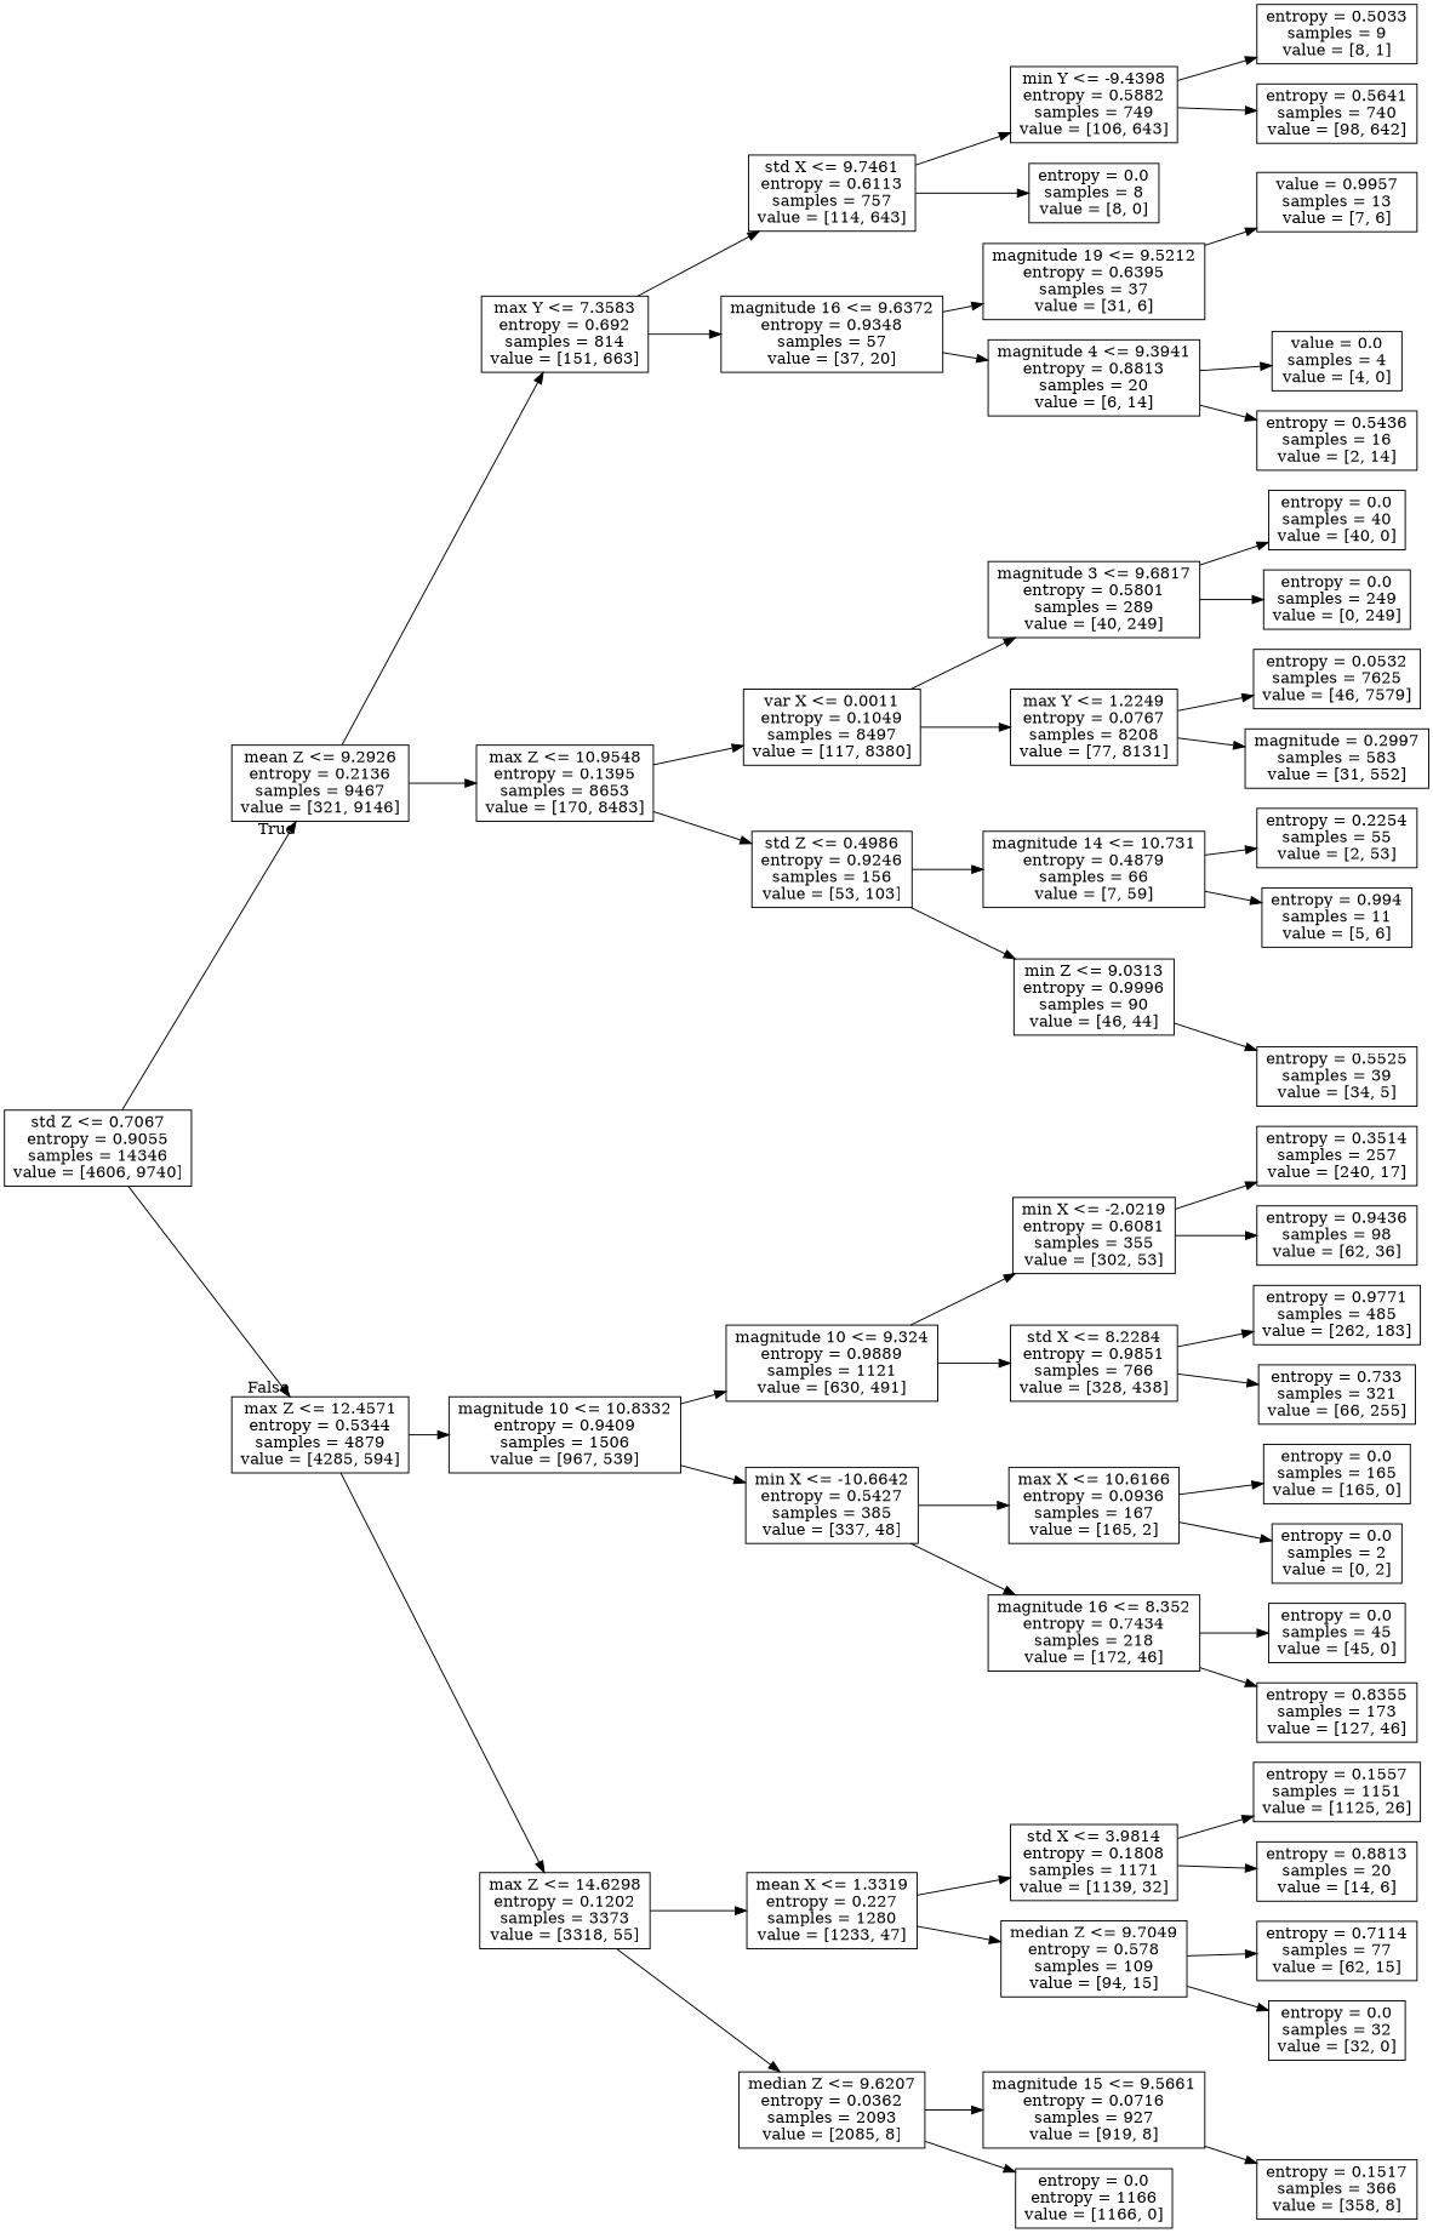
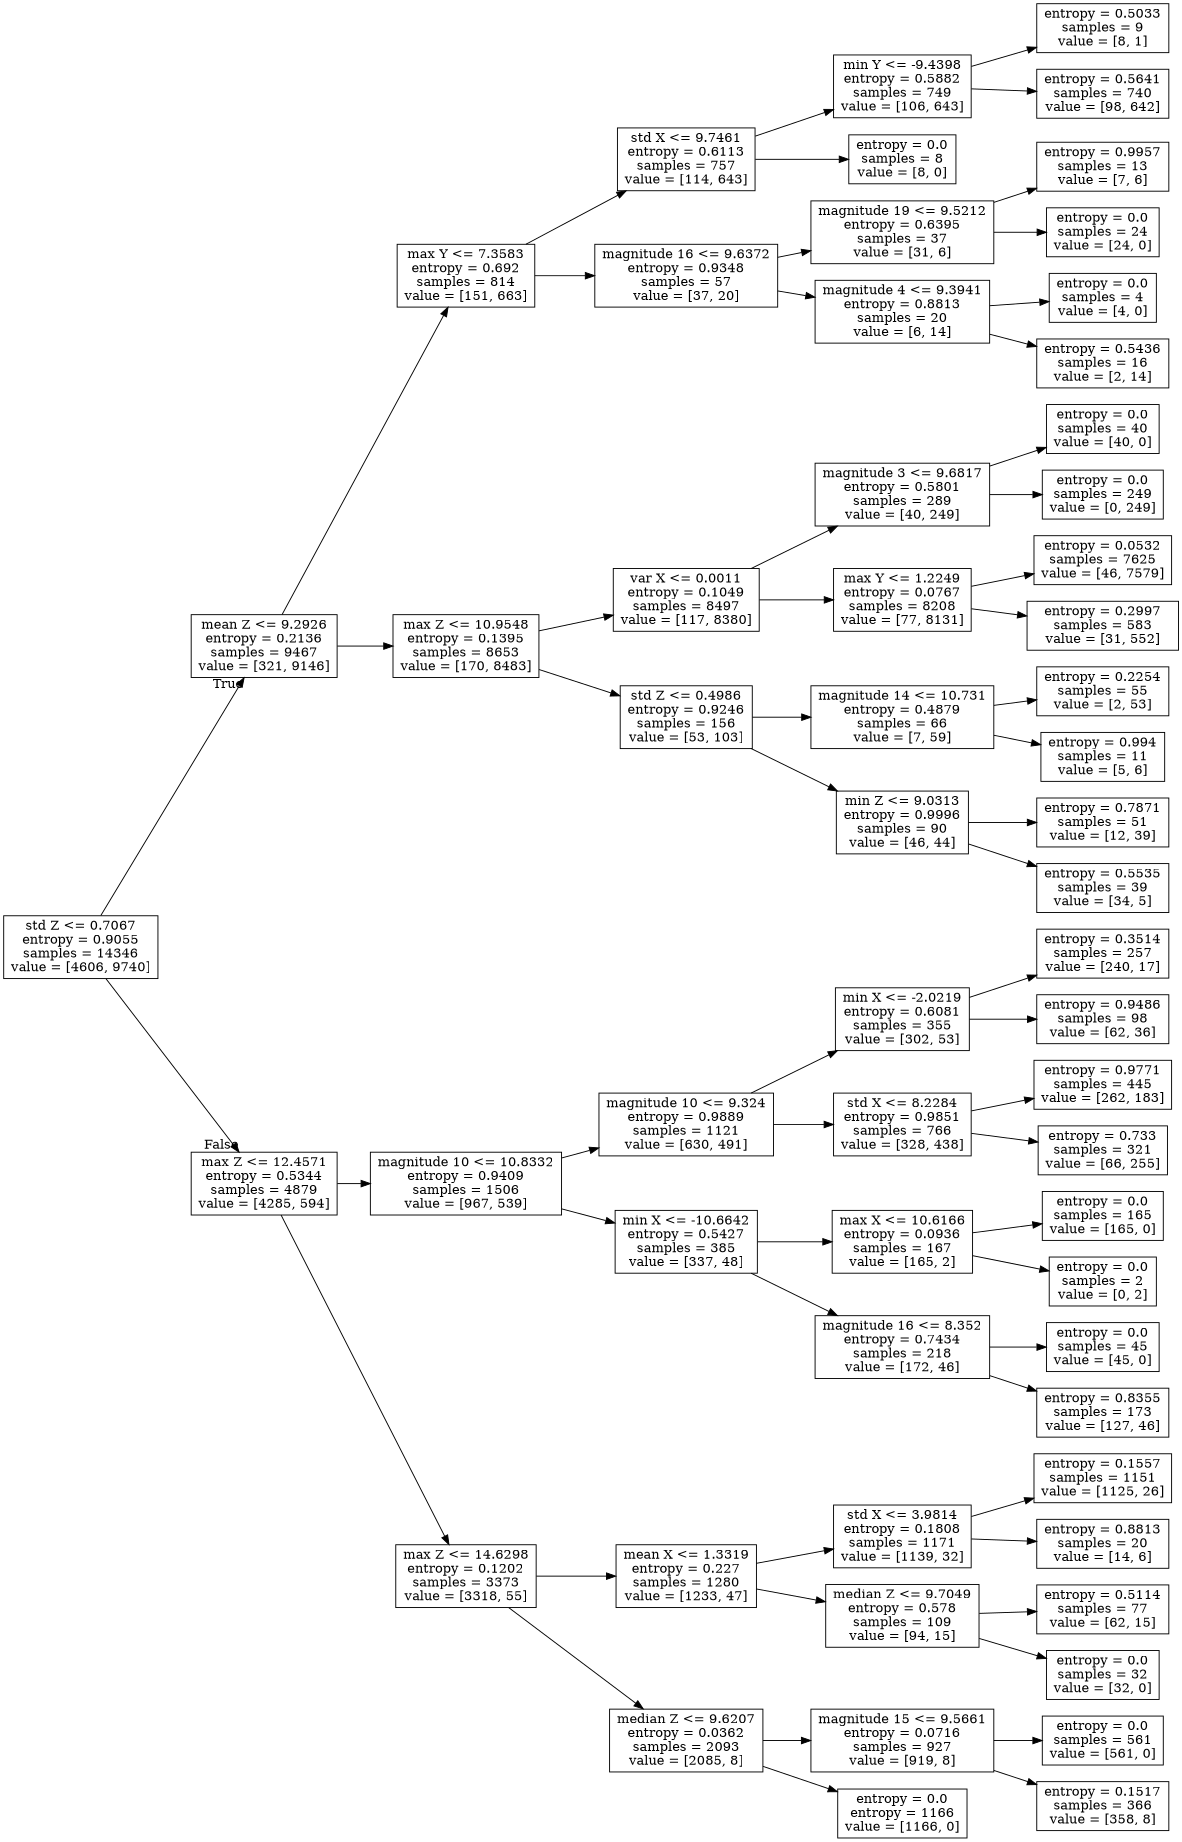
  digraph {
    rankdir=LR
    node [shape=box]
    n1 [label="std Z <= 0.7067\nentropy = 0.9055\nsamples = 14346\nvalue = [4606, 9740]"]
    n2 [label="mean Z <= 9.2926\nentropy = 0.2136\nsamples = 9467\nvalue = [321, 9146]"]
    n3 [label="max Z <= 12.4571\nentropy = 0.5344\nsamples = 4879\nvalue = [4285, 594]"]
    n4 [label="max Y <= 7.3583\nentropy = 0.692\nsamples = 814\nvalue = [151, 663]"]
    n5 [label="max Z <= 10.9548\nentropy = 0.1395\nsamples = 8653\nvalue = [170, 8483]"]
    n6 [label="magnitude 10 <= 10.8332\nentropy = 0.9409\nsamples = 1506\nvalue = [967, 539]"]
    n7 [label="max Z <= 14.6298\nentropy = 0.1202\nsamples = 3373\nvalue = [3318, 55]"]
    n8 [label="std X <= 9.7461\nentropy = 0.6113\nsamples = 757\nvalue = [114, 643]"]
    n9 [label="magnitude 16 <= 9.6372\nentropy = 0.9348\nsamples = 57\nvalue = [37, 20]"]
    n10 [label="var X <= 0.0011\nentropy = 0.1049\nsamples = 8497\nvalue = [117, 8380]"]
    n11 [label="std Z <= 0.4986\nentropy = 0.9246\nsamples = 156\nvalue = [53, 103]"]
    n12 [label="min Y <= -9.4398\nentropy = 0.5882\nsamples = 749\nvalue = [106, 643]"]
    n13 [label="entropy = 0.0\nsamples = 8\nvalue = [8, 0]"]
    n14 [label="magnitude 19 <= 9.5212\nentropy = 0.6395\nsamples = 37\nvalue = [31, 6]"]
    n15 [label="magnitude 4 <= 9.3941\nentropy = 0.8813\nsamples = 20\nvalue = [6, 14]"]
    n16 [label="entropy = 0.5033\nsamples = 9\nvalue = [8, 1]"]
    n17 [label="entropy = 0.5641\nsamples = 740\nvalue = [98, 642]"]
-   n18 [label="value = 0.9957\nsamples = 13\nvalue = [7, 6]"]
-   n20 [label="value = 0.0\nsamples = 4\nvalue = [4, 0]"]
+   n18 [label="entropy = 0.9957\nsamples = 13\nvalue = [7, 6]"]
+   n19 [label="entropy = 0.0\nsamples = 24\nvalue = [24, 0]"]
+   n20 [label="entropy = 0.0\nsamples = 4\nvalue = [4, 0]"]
    n21 [label="entropy = 0.5436\nsamples = 16\nvalue = [2, 14]"]
    n22 [label="magnitude 3 <= 9.6817\nentropy = 0.5801\nsamples = 289\nvalue = [40, 249]"]
    n23 [label="max Y <= 1.2249\nentropy = 0.0767\nsamples = 8208\nvalue = [77, 8131]"]
    n24 [label="magnitude 14 <= 10.731\nentropy = 0.4879\nsamples = 66\nvalue = [7, 59]"]
    n25 [label="min Z <= 9.0313\nentropy = 0.9996\nsamples = 90\nvalue = [46, 44]"]
    n26 [label="entropy = 0.0\nsamples = 40\nvalue = [40, 0]"]
    n27 [label="entropy = 0.0\nsamples = 249\nvalue = [0, 249]"]
    n28 [label="entropy = 0.0532\nsamples = 7625\nvalue = [46, 7579]"]
-   n29 [label="magnitude = 0.2997\nsamples = 583\nvalue = [31, 552]"]
+   n29 [label="entropy = 0.2997\nsamples = 583\nvalue = [31, 552]"]
    n30 [label="entropy = 0.2254\nsamples = 55\nvalue = [2, 53]"]
    n31 [label="entropy = 0.994\nsamples = 11\nvalue = [5, 6]"]
-   n33 [label="entropy = 0.5525\nsamples = 39\nvalue = [34, 5]"]
+   n32 [label="entropy = 0.7871\nsamples = 51\nvalue = [12, 39]"]
+   n33 [label="entropy = 0.5535\nsamples = 39\nvalue = [34, 5]"]
    n34 [label="magnitude 10 <= 9.324\nentropy = 0.9889\nsamples = 1121\nvalue = [630, 491]"]
    n35 [label="min X <= -10.6642\nentropy = 0.5427\nsamples = 385\nvalue = [337, 48]"]
    n36 [label="mean X <= 1.3319\nentropy = 0.227\nsamples = 1280\nvalue = [1233, 47]"]
    n37 [label="median Z <= 9.6207\nentropy = 0.0362\nsamples = 2093\nvalue = [2085, 8]"]
    n38 [label="min X <= -2.0219\nentropy = 0.6081\nsamples = 355\nvalue = [302, 53]"]
    n39 [label="std X <= 8.2284\nentropy = 0.9851\nsamples = 766\nvalue = [328, 438]"]
    n40 [label="max X <= 10.6166\nentropy = 0.0936\nsamples = 167\nvalue = [165, 2]"]
    n41 [label="magnitude 16 <= 8.352\nentropy = 0.7434\nsamples = 218\nvalue = [172, 46]"]
    n42 [label="entropy = 0.3514\nsamples = 257\nvalue = [240, 17]"]
-   n43 [label="entropy = 0.9436\nsamples = 98\nvalue = [62, 36]"]
-   n44 [label="entropy = 0.9771\nsamples = 485\nvalue = [262, 183]"]
+   n43 [label="entropy = 0.9486\nsamples = 98\nvalue = [62, 36]"]
+   n44 [label="entropy = 0.9771\nsamples = 445\nvalue = [262, 183]"]
    n45 [label="entropy = 0.733\nsamples = 321\nvalue = [66, 255]"]
    n46 [label="entropy = 0.0\nsamples = 165\nvalue = [165, 0]"]
    n47 [label="entropy = 0.0\nsamples = 2\nvalue = [0, 2]"]
    n48 [label="entropy = 0.0\nsamples = 45\nvalue = [45, 0]"]
    n49 [label="entropy = 0.8355\nsamples = 173\nvalue = [127, 46]"]
    n50 [label="std X <= 3.9814\nentropy = 0.1808\nsamples = 1171\nvalue = [1139, 32]"]
    n51 [label="median Z <= 9.7049\nentropy = 0.578\nsamples = 109\nvalue = [94, 15]"]
    n52 [label="magnitude 15 <= 9.5661\nentropy = 0.0716\nsamples = 927\nvalue = [919, 8]"]
    n53 [label="entropy = 0.0\nentropy = 1166\nvalue = [1166, 0]"]
    n54 [label="entropy = 0.1557\nsamples = 1151\nvalue = [1125, 26]"]
    n55 [label="entropy = 0.8813\nsamples = 20\nvalue = [14, 6]"]
-   n56 [label="entropy = 0.7114\nsamples = 77\nvalue = [62, 15]"]
+   n56 [label="entropy = 0.5114\nsamples = 77\nvalue = [62, 15]"]
    n57 [label="entropy = 0.0\nsamples = 32\nvalue = [32, 0]"]
+   n58 [label="entropy = 0.0\nsamples = 561\nvalue = [561, 0]"]
    n59 [label="entropy = 0.1517\nsamples = 366\nvalue = [358, 8]"]
    n1 -> n2 [headlabel=True labelangle=45 labeldistance=2.5]
    n1 -> n3 [headlabel=False labelangle=-45 labeldistance=2.5]
    n2 -> n4
    n2 -> n5
    n3 -> n6
    n3 -> n7
    n4 -> n8
    n4 -> n9
    n5 -> n10
    n5 -> n11
    n6 -> n34
    n6 -> n35
    n7 -> n36
    n7 -> n37
    n8 -> n12
    n8 -> n13
    n9 -> n14
    n9 -> n15
    n10 -> n22
    n10 -> n23
    n11 -> n24
    n11 -> n25
    n12 -> n16
    n12 -> n17
    n14 -> n18
+   n14 -> n19
    n15 -> n20
    n15 -> n21
    n22 -> n26
    n22 -> n27
    n23 -> n28
    n23 -> n29
    n24 -> n30
    n24 -> n31
+   n25 -> n32
    n25 -> n33
    n34 -> n38
    n34 -> n39
    n35 -> n40
    n35 -> n41
    n36 -> n50
    n36 -> n51
    n37 -> n52
    n37 -> n53
    n38 -> n42
    n38 -> n43
    n39 -> n44
    n39 -> n45
    n40 -> n46
    n40 -> n47
    n41 -> n48
    n41 -> n49
    n50 -> n54
    n50 -> n55
    n51 -> n56
    n51 -> n57
+   n52 -> n58
    n52 -> n59
  }
